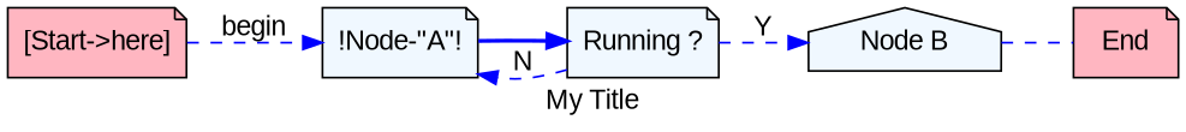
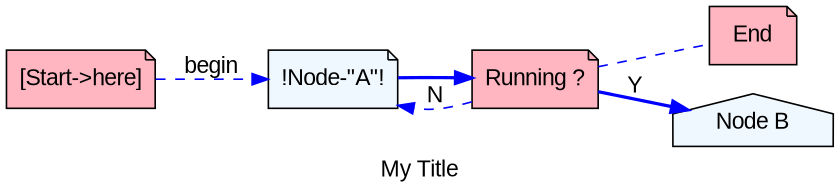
  digraph {
    bgcolor=white
    fontname=Arial
    label="My Title"
    rankdir=LR
    node [fillcolor=AliceBlue fontname=Arial shape=note style=filled]
    edge [color=Blue dir=forward fontname=Arial style=dashed]
    n1 [fillcolor=LightPink label="[Start->here]"]
    n2 [label="!Node-\"A\"!"]
-   n3 [label="Running ?"]
+   n3 [fillcolor=LightPink label="Running ?"]
    n4 [fillcolor=LightPink label=End]
    n5 [label="Node B" shape=house]
    n1 -> n2 [label=begin]
    n2 -> n3 [style=bold]
    n3 -> n2 [label=N]
-   n3 -> n5 [label=Y]
-   n5 -> n4 [dir=none]
+   n3 -> n5 [label=Y style=bold]
+   n3 -> n4 [dir=none]
  }
